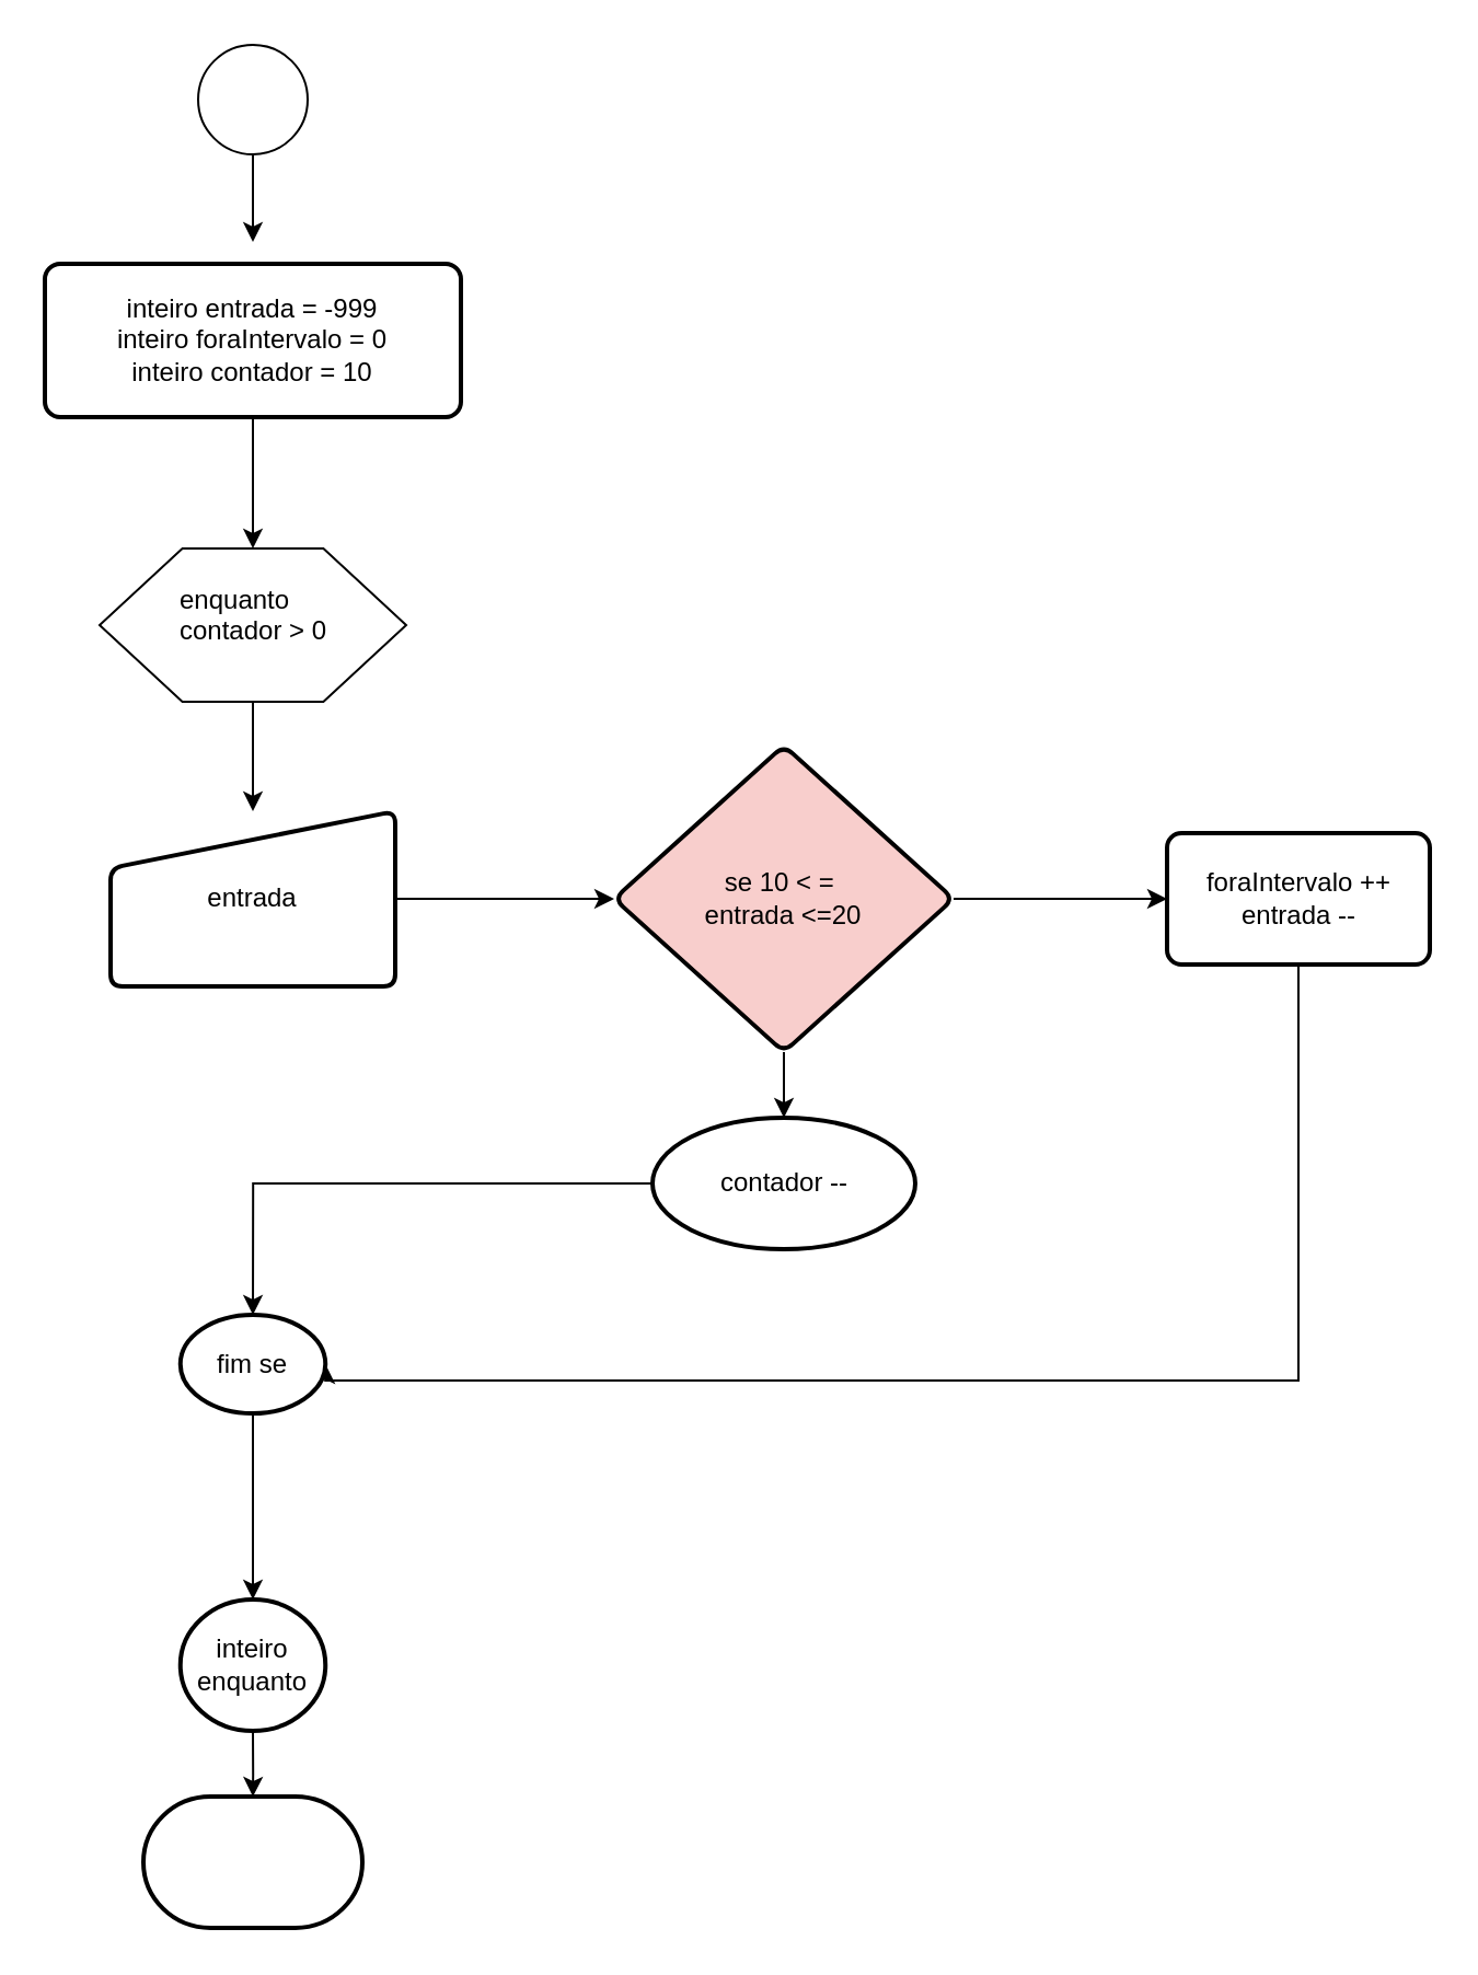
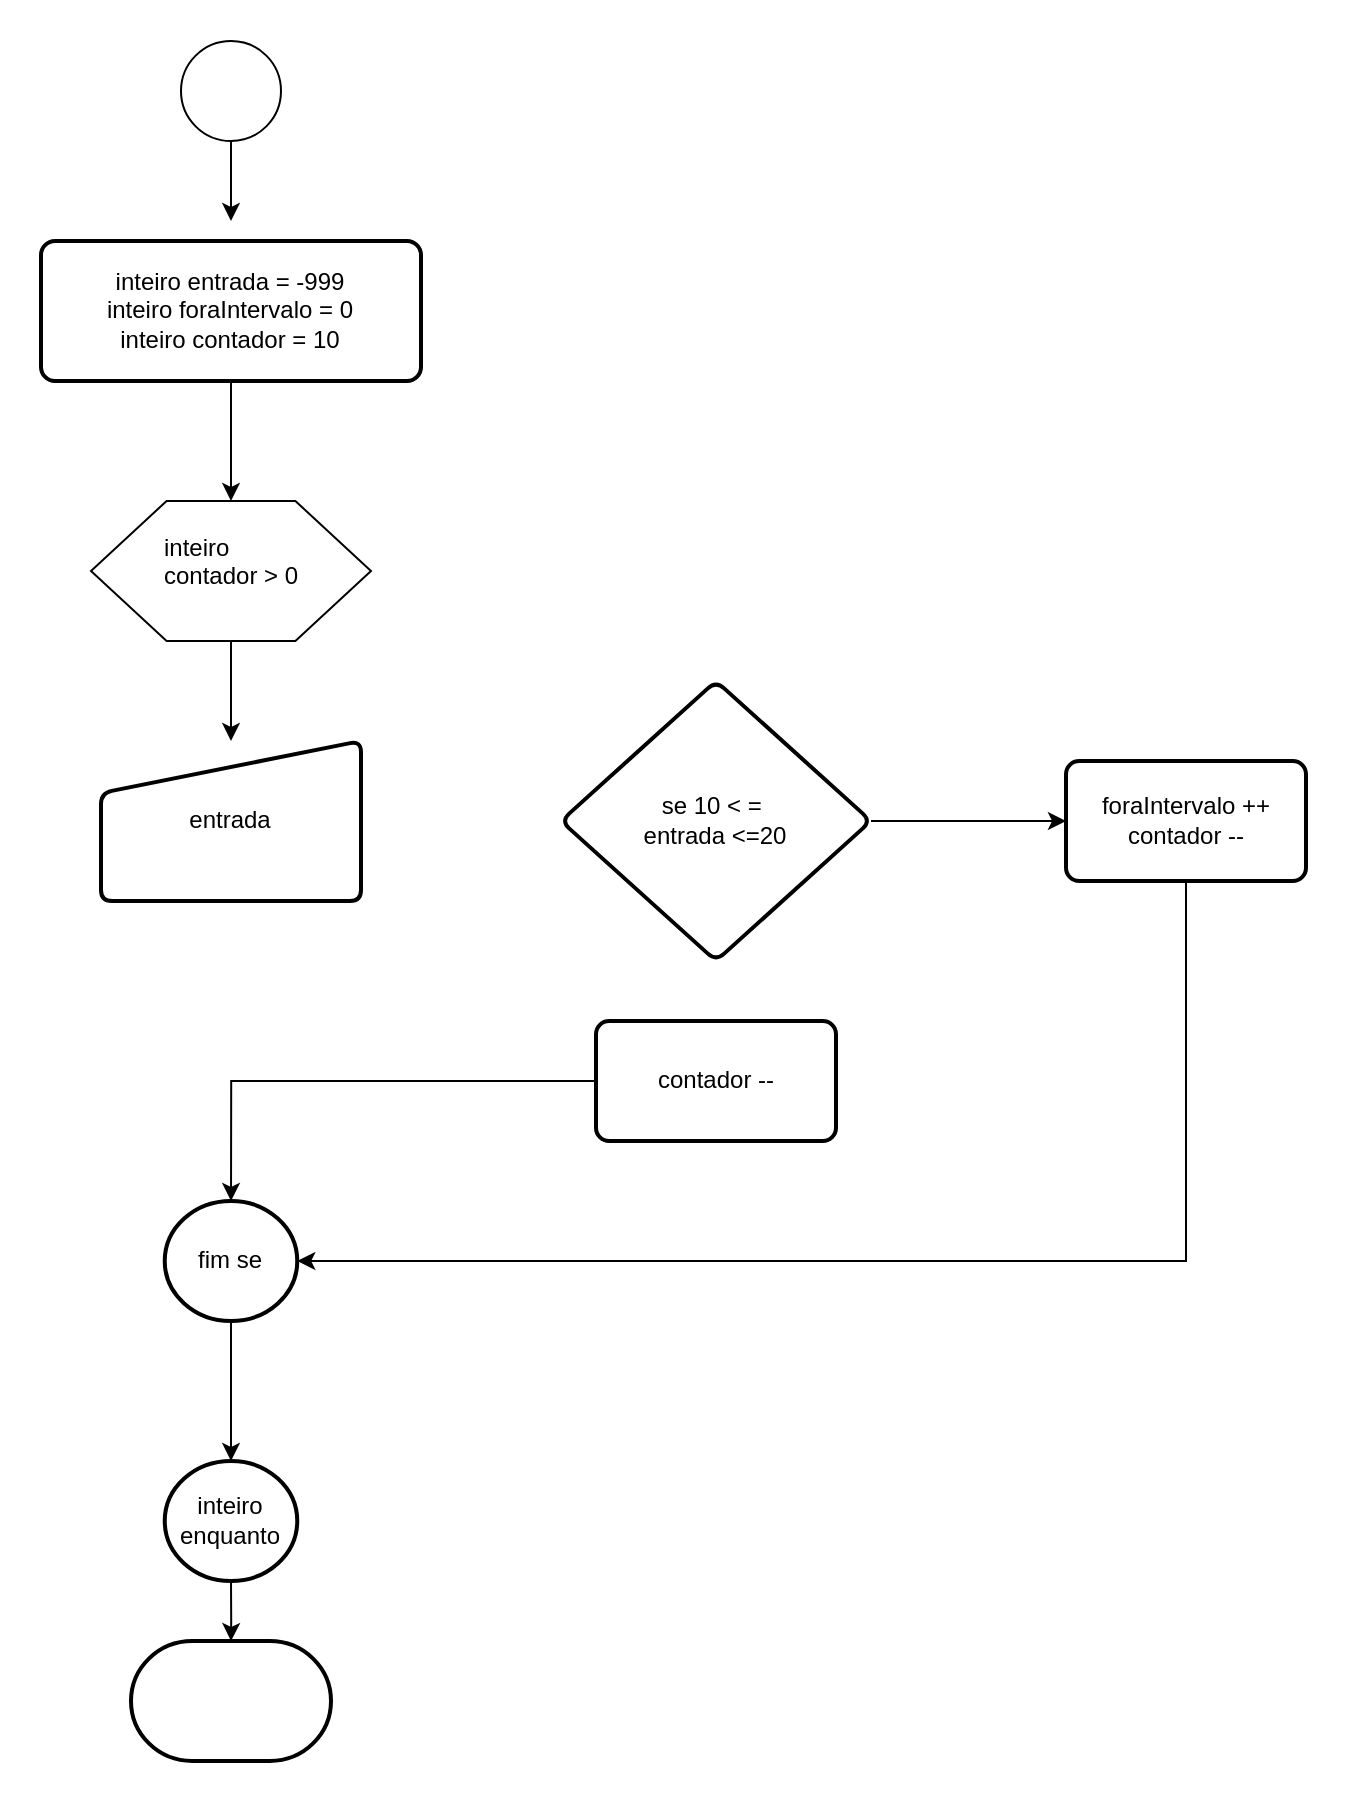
  <mxCell id="0" />
  <mxCell id="1" parent="0" />
  <mxCell id="2" value="" style="edgeStyle=orthogonalEdgeStyle;rounded=0;orthogonalLoop=1;jettySize=auto;html=1;" parent="1" source="3" edge="1"><mxGeometry relative="1" as="geometry"><mxPoint x="115" y="110" as="targetPoint" /></mxGeometry></mxCell>
  <mxCell id="3" value="" style="ellipse;whiteSpace=wrap;html=1;aspect=fixed;" parent="1" vertex="1"><mxGeometry x="90" y="20" width="50" height="50" as="geometry" /></mxCell>
  <mxCell id="4" value="" style="strokeWidth=2;html=1;shape=mxgraph.flowchart.terminator;whiteSpace=wrap;" parent="1" vertex="1"><mxGeometry x="65" y="820" width="100" height="60" as="geometry" /></mxCell>
  <mxCell id="5" value="" style="edgeStyle=orthogonalEdgeStyle;rounded=0;orthogonalLoop=1;jettySize=auto;html=1;" edge="1" parent="1" source="6" target="10"><mxGeometry relative="1" as="geometry" /></mxCell>
  <mxCell id="6" value="&lt;div&gt;inteiro entrada = -999&lt;br&gt;&lt;/div&gt;&lt;div&gt;inteiro foraIntervalo = 0&lt;/div&gt;&lt;div&gt;inteiro contador = 10&lt;br&gt;&lt;/div&gt;" style="rounded=1;whiteSpace=wrap;html=1;absoluteArcSize=1;arcSize=14;strokeWidth=2;" vertex="1" parent="1"><mxGeometry x="20" y="120" width="190" height="70" as="geometry" /></mxCell>
- <mxCell id="7" value="" style="edgeStyle=orthogonalEdgeStyle;rounded=0;orthogonalLoop=1;jettySize=auto;html=1;" edge="1" parent="1" source="8" target="14"><mxGeometry relative="1" as="geometry" /></mxCell>
  <mxCell id="8" value="entrada" style="html=1;strokeWidth=2;shape=manualInput;whiteSpace=wrap;rounded=1;size=26;arcSize=11;" vertex="1" parent="1"><mxGeometry x="50" y="370" width="130" height="80" as="geometry" /></mxCell>
  <mxCell id="9" value="" style="edgeStyle=orthogonalEdgeStyle;rounded=0;orthogonalLoop=1;jettySize=auto;html=1;" edge="1" parent="1" source="10" target="8"><mxGeometry relative="1" as="geometry" /></mxCell>
  <mxCell id="10" value="" style="verticalLabelPosition=bottom;verticalAlign=top;html=1;shape=hexagon;perimeter=hexagonPerimeter2;arcSize=6;size=0.27;" vertex="1" parent="1"><mxGeometry x="45" y="250" width="140" height="70" as="geometry" /></mxCell>
- <mxCell id="11" value="&lt;div&gt;enquanto&amp;nbsp;&lt;/div&gt;&lt;div&gt;contador &amp;gt; 0&lt;/div&gt;" style="text;whiteSpace=wrap;html=1;" vertex="1" parent="1"><mxGeometry x="80" y="260" width="110" height="50" as="geometry" /></mxCell>
+ <mxCell id="11" value="&lt;div&gt;inteiro&amp;nbsp;&lt;/div&gt;&lt;div&gt;contador &amp;gt; 0&lt;/div&gt;" style="text;whiteSpace=wrap;html=1;" vertex="1" parent="1"><mxGeometry x="80" y="260" width="110" height="50" as="geometry" /></mxCell>
  <mxCell id="12" value="" style="edgeStyle=orthogonalEdgeStyle;rounded=0;orthogonalLoop=1;jettySize=auto;html=1;" edge="1" parent="1" source="14" target="16"><mxGeometry relative="1" as="geometry" /></mxCell>
- <mxCell id="13" value="" style="edgeStyle=orthogonalEdgeStyle;rounded=0;orthogonalLoop=1;jettySize=auto;html=1;" edge="1" parent="1" source="14" target="18"><mxGeometry relative="1" as="geometry" /></mxCell>
- <mxCell id="14" value="&lt;div&gt;se 10 &amp;lt; =&amp;nbsp;&lt;/div&gt;&lt;div&gt;entrada &amp;lt;=20&lt;/div&gt;" style="rhombus;whiteSpace=wrap;html=1;strokeWidth=2;rounded=1;arcSize=11;fillColor=#f8cecc;" vertex="1" parent="1"><mxGeometry x="280" y="340" width="155" height="140" as="geometry" /></mxCell>
+ <mxCell id="14" value="&lt;div&gt;se 10 &amp;lt; =&amp;nbsp;&lt;/div&gt;&lt;div&gt;entrada &amp;lt;=20&lt;/div&gt;" style="rhombus;whiteSpace=wrap;html=1;strokeWidth=2;rounded=1;arcSize=11;" vertex="1" parent="1"><mxGeometry x="280" y="340" width="155" height="140" as="geometry" /></mxCell>
  <mxCell id="15" value="" style="edgeStyle=orthogonalEdgeStyle;rounded=0;orthogonalLoop=1;jettySize=auto;html=1;entryX=1;entryY=0.5;entryDx=0;entryDy=0;" edge="1" parent="1" source="16" target="20"><mxGeometry relative="1" as="geometry"><mxPoint x="592.5" y="510" as="targetPoint" /><Array as="points"><mxPoint x="593" y="630" /></Array></mxGeometry></mxCell>
- <mxCell id="16" value="&lt;div&gt;foraIntervalo ++&lt;/div&gt;&lt;div&gt;entrada --&lt;br&gt;&lt;/div&gt;" style="whiteSpace=wrap;html=1;strokeWidth=2;rounded=1;arcSize=11;" vertex="1" parent="1"><mxGeometry x="532.5" y="380" width="120" height="60" as="geometry" /></mxCell>
+ <mxCell id="16" value="&lt;div&gt;foraIntervalo ++&lt;/div&gt;&lt;div&gt;contador --&lt;br&gt;&lt;/div&gt;" style="whiteSpace=wrap;html=1;strokeWidth=2;rounded=1;arcSize=11;" vertex="1" parent="1"><mxGeometry x="532.5" y="380" width="120" height="60" as="geometry" /></mxCell>
  <mxCell id="17" value="" style="edgeStyle=orthogonalEdgeStyle;rounded=0;orthogonalLoop=1;jettySize=auto;html=1;" edge="1" parent="1" source="18" target="20"><mxGeometry relative="1" as="geometry" /></mxCell>
- <mxCell id="18" value="contador --" style="ellipse;whiteSpace=wrap;html=1;strokeWidth=2;arcSize=11;" vertex="1" parent="1"><mxGeometry x="297.5" y="510" width="120" height="60" as="geometry" /></mxCell>
+ <mxCell id="18" value="contador --" style="whiteSpace=wrap;html=1;strokeWidth=2;rounded=1;arcSize=11;" vertex="1" parent="1"><mxGeometry x="297.5" y="510" width="120" height="60" as="geometry" /></mxCell>
  <mxCell id="19" value="" style="edgeStyle=orthogonalEdgeStyle;rounded=0;orthogonalLoop=1;jettySize=auto;html=1;" edge="1" parent="1" source="20" target="22"><mxGeometry relative="1" as="geometry" /></mxCell>
- <mxCell id="20" value="fim se" style="ellipse;whiteSpace=wrap;html=1;strokeWidth=2;rounded=1;arcSize=11;" vertex="1" parent="1"><mxGeometry x="81.88" y="600" width="66.25" height="45" as="geometry" /></mxCell>
+ <mxCell id="20" value="fim se" style="ellipse;whiteSpace=wrap;html=1;strokeWidth=2;rounded=1;arcSize=11;" vertex="1" parent="1"><mxGeometry x="81.88" y="600" width="66.25" height="60" as="geometry" /></mxCell>
  <mxCell id="21" value="" style="edgeStyle=orthogonalEdgeStyle;rounded=0;orthogonalLoop=1;jettySize=auto;html=1;" edge="1" parent="1" source="22" target="4"><mxGeometry relative="1" as="geometry" /></mxCell>
  <mxCell id="22" value="inteiro enquanto" style="ellipse;whiteSpace=wrap;html=1;strokeWidth=2;rounded=1;arcSize=11;" vertex="1" parent="1"><mxGeometry x="81.88" y="730" width="66.25" height="60" as="geometry" /></mxCell>
